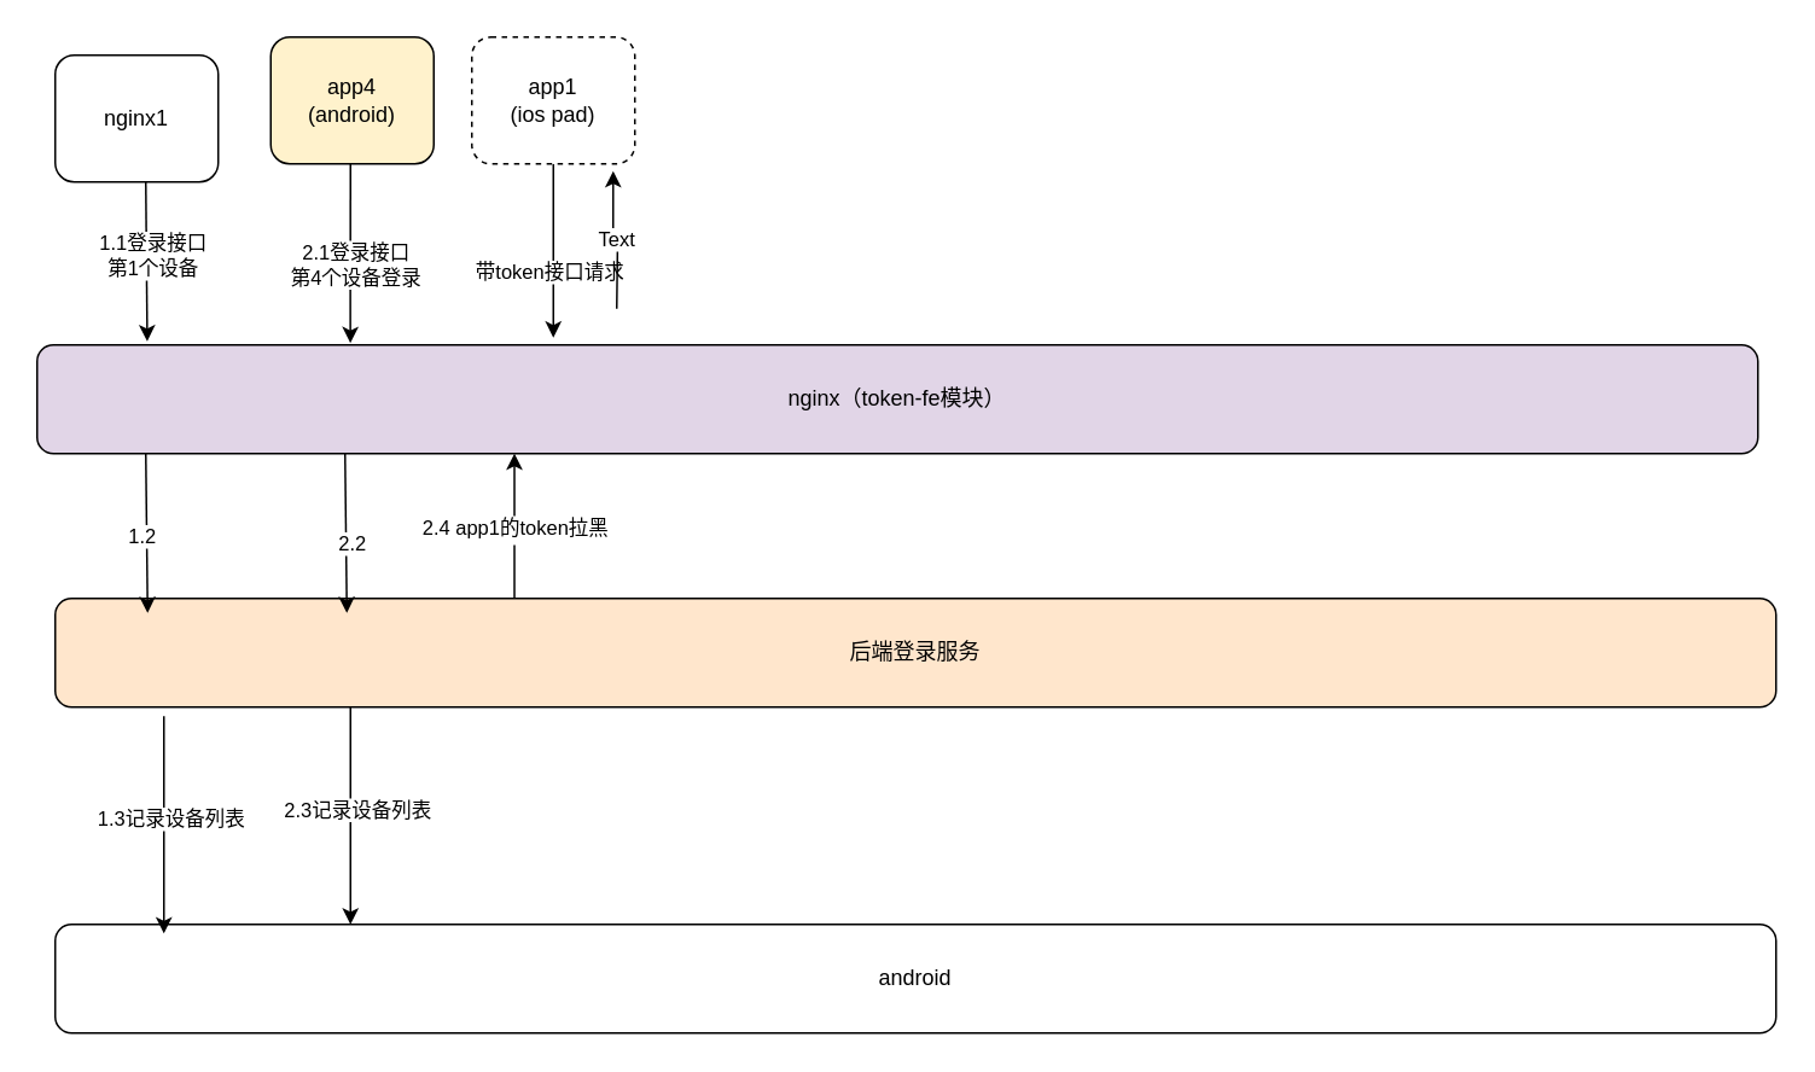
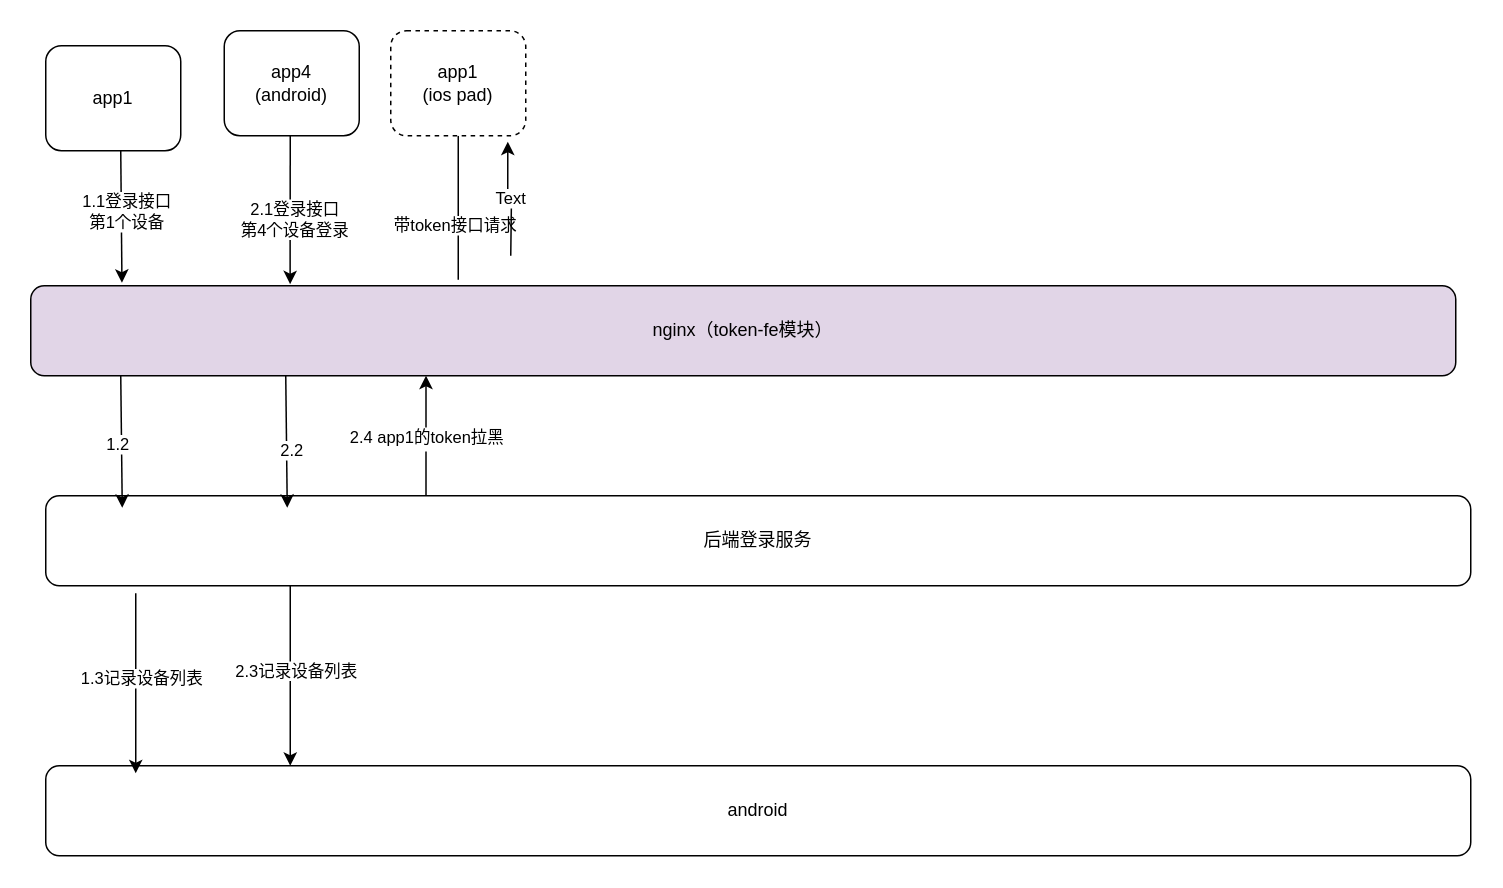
  <mxCell id="0" />
  <mxCell id="1" parent="0" />
- <mxCell id="2" value="nginx1" style="rounded=1;whiteSpace=wrap;html=1;" vertex="1" parent="1"><mxGeometry x="30" y="30" width="90" height="70" as="geometry" /></mxCell>
+ <mxCell id="2" value="app1" style="rounded=1;whiteSpace=wrap;html=1;" vertex="1" parent="1"><mxGeometry x="30" y="30" width="90" height="70" as="geometry" /></mxCell>
  <mxCell id="3" value="nginx（token-fe模块）" style="rounded=1;whiteSpace=wrap;html=1;fillColor=#e1d5e7;" vertex="1" parent="1"><mxGeometry x="20" y="190" width="950" height="60" as="geometry" /></mxCell>
- <mxCell id="4" value="后端登录服务" style="rounded=1;whiteSpace=wrap;html=1;fillColor=#ffe6cc;" vertex="1" parent="1"><mxGeometry x="30" y="330" width="950" height="60" as="geometry" /></mxCell>
+ <mxCell id="4" value="后端登录服务" style="rounded=1;whiteSpace=wrap;html=1;" vertex="1" parent="1"><mxGeometry x="30" y="330" width="950" height="60" as="geometry" /></mxCell>
  <mxCell id="5" value="android" style="rounded=1;whiteSpace=wrap;html=1;" vertex="1" parent="1"><mxGeometry x="30" y="510" width="950" height="60" as="geometry" /></mxCell>
  <mxCell id="6" value="" style="endArrow=classic;html=1;rounded=0;entryX=0.064;entryY=-0.033;entryDx=0;entryDy=0;entryPerimeter=0;" edge="1" parent="1" target="3"><mxGeometry width="50" height="50" relative="1" as="geometry"><mxPoint x="80" y="100" as="sourcePoint" /><mxPoint x="80" y="160" as="targetPoint" /></mxGeometry></mxCell>
  <mxCell id="7" value="1.1登录接口&lt;br&gt;第1个设备" style="edgeLabel;html=1;align=center;verticalAlign=middle;resizable=0;points=[];" vertex="1" connectable="0" parent="6"><mxGeometry x="-0.064" y="3" relative="1" as="geometry"><mxPoint as="offset" /></mxGeometry></mxCell>
  <mxCell id="8" value="" style="endArrow=classic;html=1;rounded=0;" edge="1" parent="1"><mxGeometry width="50" height="50" relative="1" as="geometry"><mxPoint x="90" y="395" as="sourcePoint" /><mxPoint x="90" y="515" as="targetPoint" /></mxGeometry></mxCell>
  <mxCell id="9" value="1.3记录设备列表" style="edgeLabel;html=1;align=center;verticalAlign=middle;resizable=0;points=[];" vertex="1" connectable="0" parent="8"><mxGeometry x="-0.064" y="3" relative="1" as="geometry"><mxPoint as="offset" /></mxGeometry></mxCell>
  <mxCell id="10" value="" style="endArrow=classic;html=1;rounded=0;entryX=0.064;entryY=-0.033;entryDx=0;entryDy=0;entryPerimeter=0;" edge="1" parent="1"><mxGeometry width="50" height="50" relative="1" as="geometry"><mxPoint x="80" y="250" as="sourcePoint" /><mxPoint x="81" y="338" as="targetPoint" /></mxGeometry></mxCell>
  <mxCell id="11" value="1.2" style="edgeLabel;html=1;align=center;verticalAlign=middle;resizable=0;points=[];" vertex="1" connectable="0" parent="10"><mxGeometry x="0.022" y="-3" relative="1" as="geometry"><mxPoint as="offset" /></mxGeometry></mxCell>
  <mxCell id="12" value="" style="endArrow=classic;html=1;rounded=0;entryX=0.182;entryY=-0.017;entryDx=0;entryDy=0;entryPerimeter=0;" edge="1" parent="1" target="3"><mxGeometry width="50" height="50" relative="1" as="geometry"><mxPoint x="193" y="90" as="sourcePoint" /><mxPoint x="194" y="178" as="targetPoint" /></mxGeometry></mxCell>
  <mxCell id="13" value="2.1登录接口&lt;br&gt;第4个设备登录" style="edgeLabel;html=1;align=center;verticalAlign=middle;resizable=0;points=[];" vertex="1" connectable="0" parent="12"><mxGeometry x="-0.064" y="3" relative="1" as="geometry"><mxPoint y="9" as="offset" /></mxGeometry></mxCell>
  <mxCell id="14" value="" style="endArrow=classic;html=1;rounded=0;entryX=0.064;entryY=-0.033;entryDx=0;entryDy=0;entryPerimeter=0;" edge="1" parent="1"><mxGeometry width="50" height="50" relative="1" as="geometry"><mxPoint x="190" y="250" as="sourcePoint" /><mxPoint x="191" y="338" as="targetPoint" /></mxGeometry></mxCell>
  <mxCell id="15" value="2.2" style="edgeLabel;html=1;align=center;verticalAlign=middle;resizable=0;points=[];" vertex="1" connectable="0" parent="14"><mxGeometry x="-0.064" y="3" relative="1" as="geometry"><mxPoint y="9" as="offset" /></mxGeometry></mxCell>
- <mxCell id="16" value="app4&lt;br&gt;(android)" style="rounded=1;whiteSpace=wrap;html=1;fillColor=#fff2cc;" vertex="1" parent="1"><mxGeometry x="149" y="20" width="90" height="70" as="geometry" /></mxCell>
- <mxCell id="17" style="edgeStyle=orthogonalEdgeStyle;rounded=0;orthogonalLoop=1;jettySize=auto;html=1;exitX=0.5;exitY=1;exitDx=0;exitDy=0;entryX=0.3;entryY=-0.067;entryDx=0;entryDy=0;entryPerimeter=0;" edge="1" parent="1" source="19" target="3"><mxGeometry relative="1" as="geometry"><mxPoint x="305" y="170" as="targetPoint" /></mxGeometry></mxCell>
+ <mxCell id="16" value="app4&lt;br&gt;(android)" style="rounded=1;whiteSpace=wrap;html=1;" vertex="1" parent="1"><mxGeometry x="149" y="20" width="90" height="70" as="geometry" /></mxCell>
+ <mxCell id="17" style="edgeStyle=orthogonalEdgeStyle;rounded=0;orthogonalLoop=1;jettySize=auto;html=1;exitX=0.5;exitY=1;exitDx=0;exitDy=0;entryX=0.3;entryY=-0.067;entryDx=0;entryDy=0;entryPerimeter=0;endArrow=none;" edge="1" parent="1" source="19" target="3"><mxGeometry relative="1" as="geometry"><mxPoint x="305" y="170" as="targetPoint" /></mxGeometry></mxCell>
  <mxCell id="18" value="带token接口请求" style="edgeLabel;html=1;align=center;verticalAlign=middle;resizable=0;points=[];" vertex="1" connectable="0" parent="17"><mxGeometry x="0.231" y="-3" relative="1" as="geometry"><mxPoint as="offset" /></mxGeometry></mxCell>
  <mxCell id="19" value="app1&lt;br style=&quot;border-color: var(--border-color);&quot;&gt;(ios pad)" style="rounded=1;whiteSpace=wrap;html=1;dashed=1;" vertex="1" parent="1"><mxGeometry x="260" y="20" width="90" height="70" as="geometry" /></mxCell>
  <mxCell id="20" value="" style="endArrow=classic;html=1;rounded=0;" edge="1" parent="1"><mxGeometry width="50" height="50" relative="1" as="geometry"><mxPoint x="193" y="390" as="sourcePoint" /><mxPoint x="193" y="510" as="targetPoint" /></mxGeometry></mxCell>
  <mxCell id="21" value="2.3记录设备列表" style="edgeLabel;html=1;align=center;verticalAlign=middle;resizable=0;points=[];" vertex="1" connectable="0" parent="20"><mxGeometry x="-0.064" y="3" relative="1" as="geometry"><mxPoint as="offset" /></mxGeometry></mxCell>
  <mxCell id="22" value="" style="endArrow=classic;html=1;rounded=0;entryX=0.5;entryY=1;entryDx=0;entryDy=0;" edge="1" parent="1"><mxGeometry width="50" height="50" relative="1" as="geometry"><mxPoint x="283.5" y="330" as="sourcePoint" /><mxPoint x="283.5" y="250" as="targetPoint" /></mxGeometry></mxCell>
  <mxCell id="23" value="2.3" style="edgeLabel;html=1;align=center;verticalAlign=middle;resizable=0;points=[];" vertex="1" connectable="0" parent="22"><mxGeometry x="-0.064" y="3" relative="1" as="geometry"><mxPoint as="offset" /></mxGeometry></mxCell>
  <mxCell id="24" value="2.4 app1的token拉黑" style="edgeLabel;html=1;align=center;verticalAlign=middle;resizable=0;points=[];" vertex="1" connectable="0" parent="22"><mxGeometry y="1" relative="1" as="geometry"><mxPoint x="1" as="offset" /></mxGeometry></mxCell>
  <mxCell id="25" style="edgeStyle=orthogonalEdgeStyle;rounded=0;orthogonalLoop=1;jettySize=auto;html=1;entryX=0.867;entryY=1.057;entryDx=0;entryDy=0;entryPerimeter=0;" edge="1" parent="1" target="19"><mxGeometry relative="1" as="geometry"><mxPoint x="315" y="196" as="targetPoint" /><mxPoint x="340" y="170" as="sourcePoint" /></mxGeometry></mxCell>
  <mxCell id="26" value="Text" style="edgeLabel;html=1;align=center;verticalAlign=middle;resizable=0;points=[];" vertex="1" connectable="0" parent="25"><mxGeometry x="0.057" y="1" relative="1" as="geometry"><mxPoint as="offset" /></mxGeometry></mxCell>
